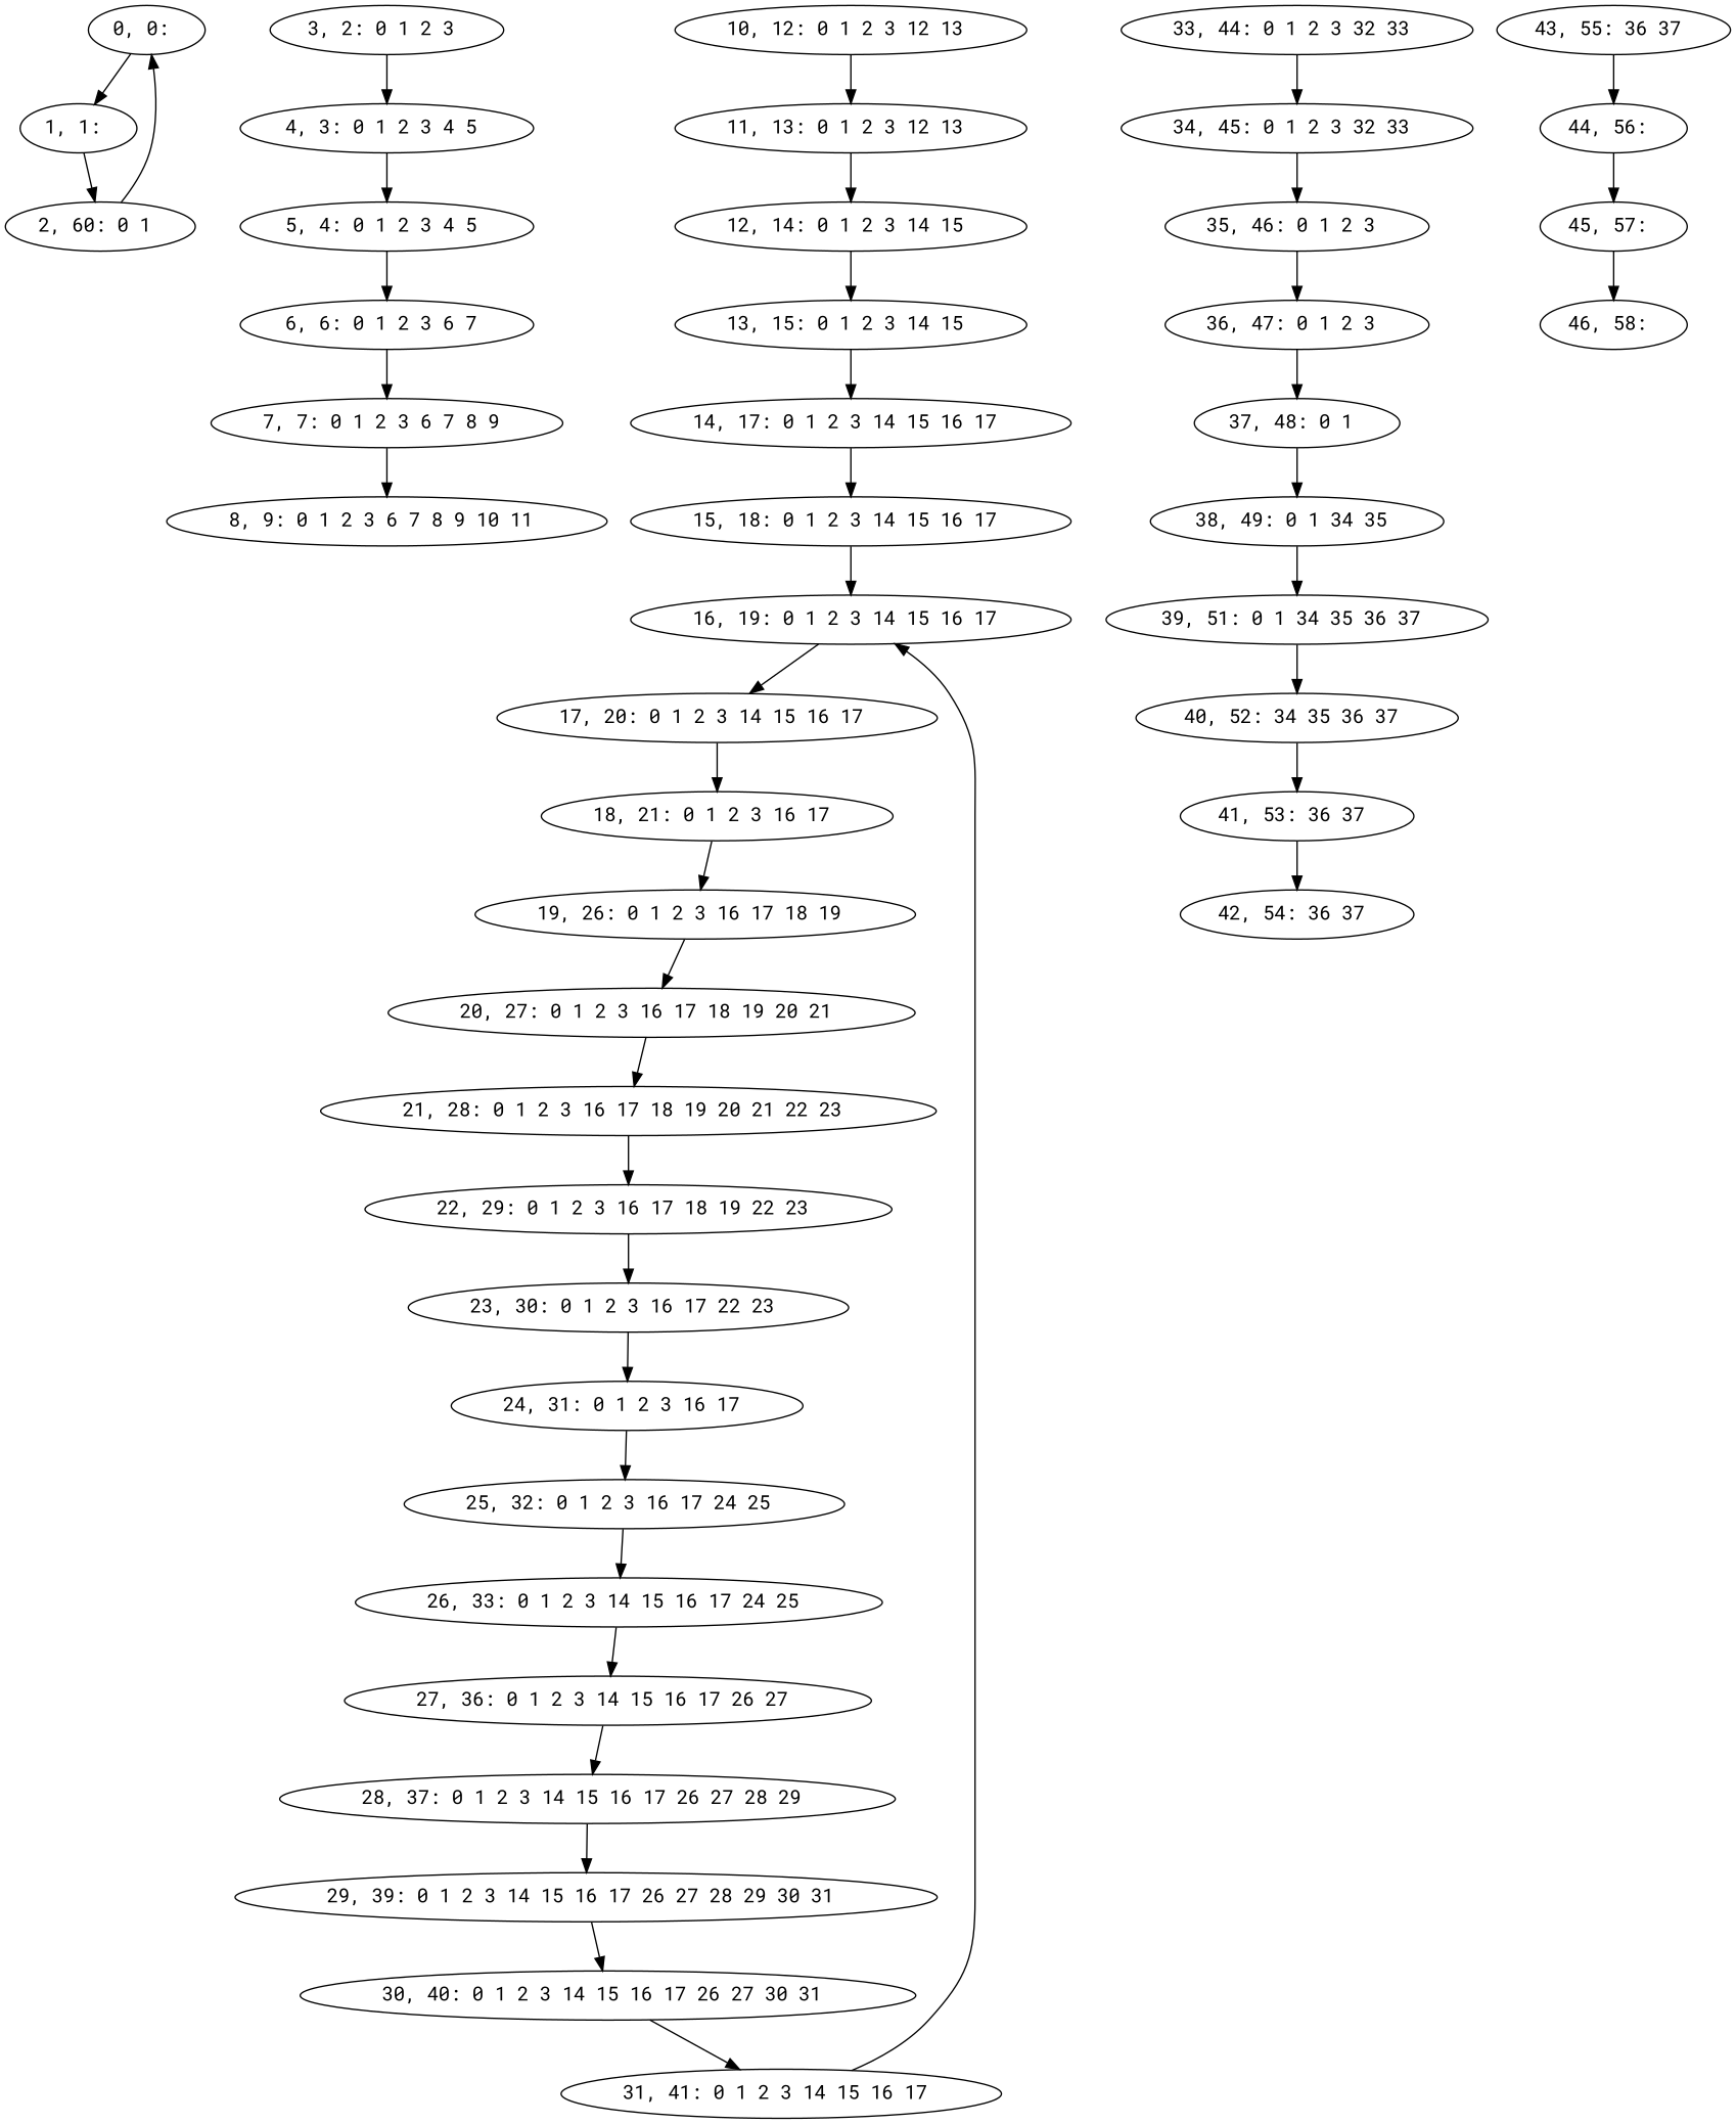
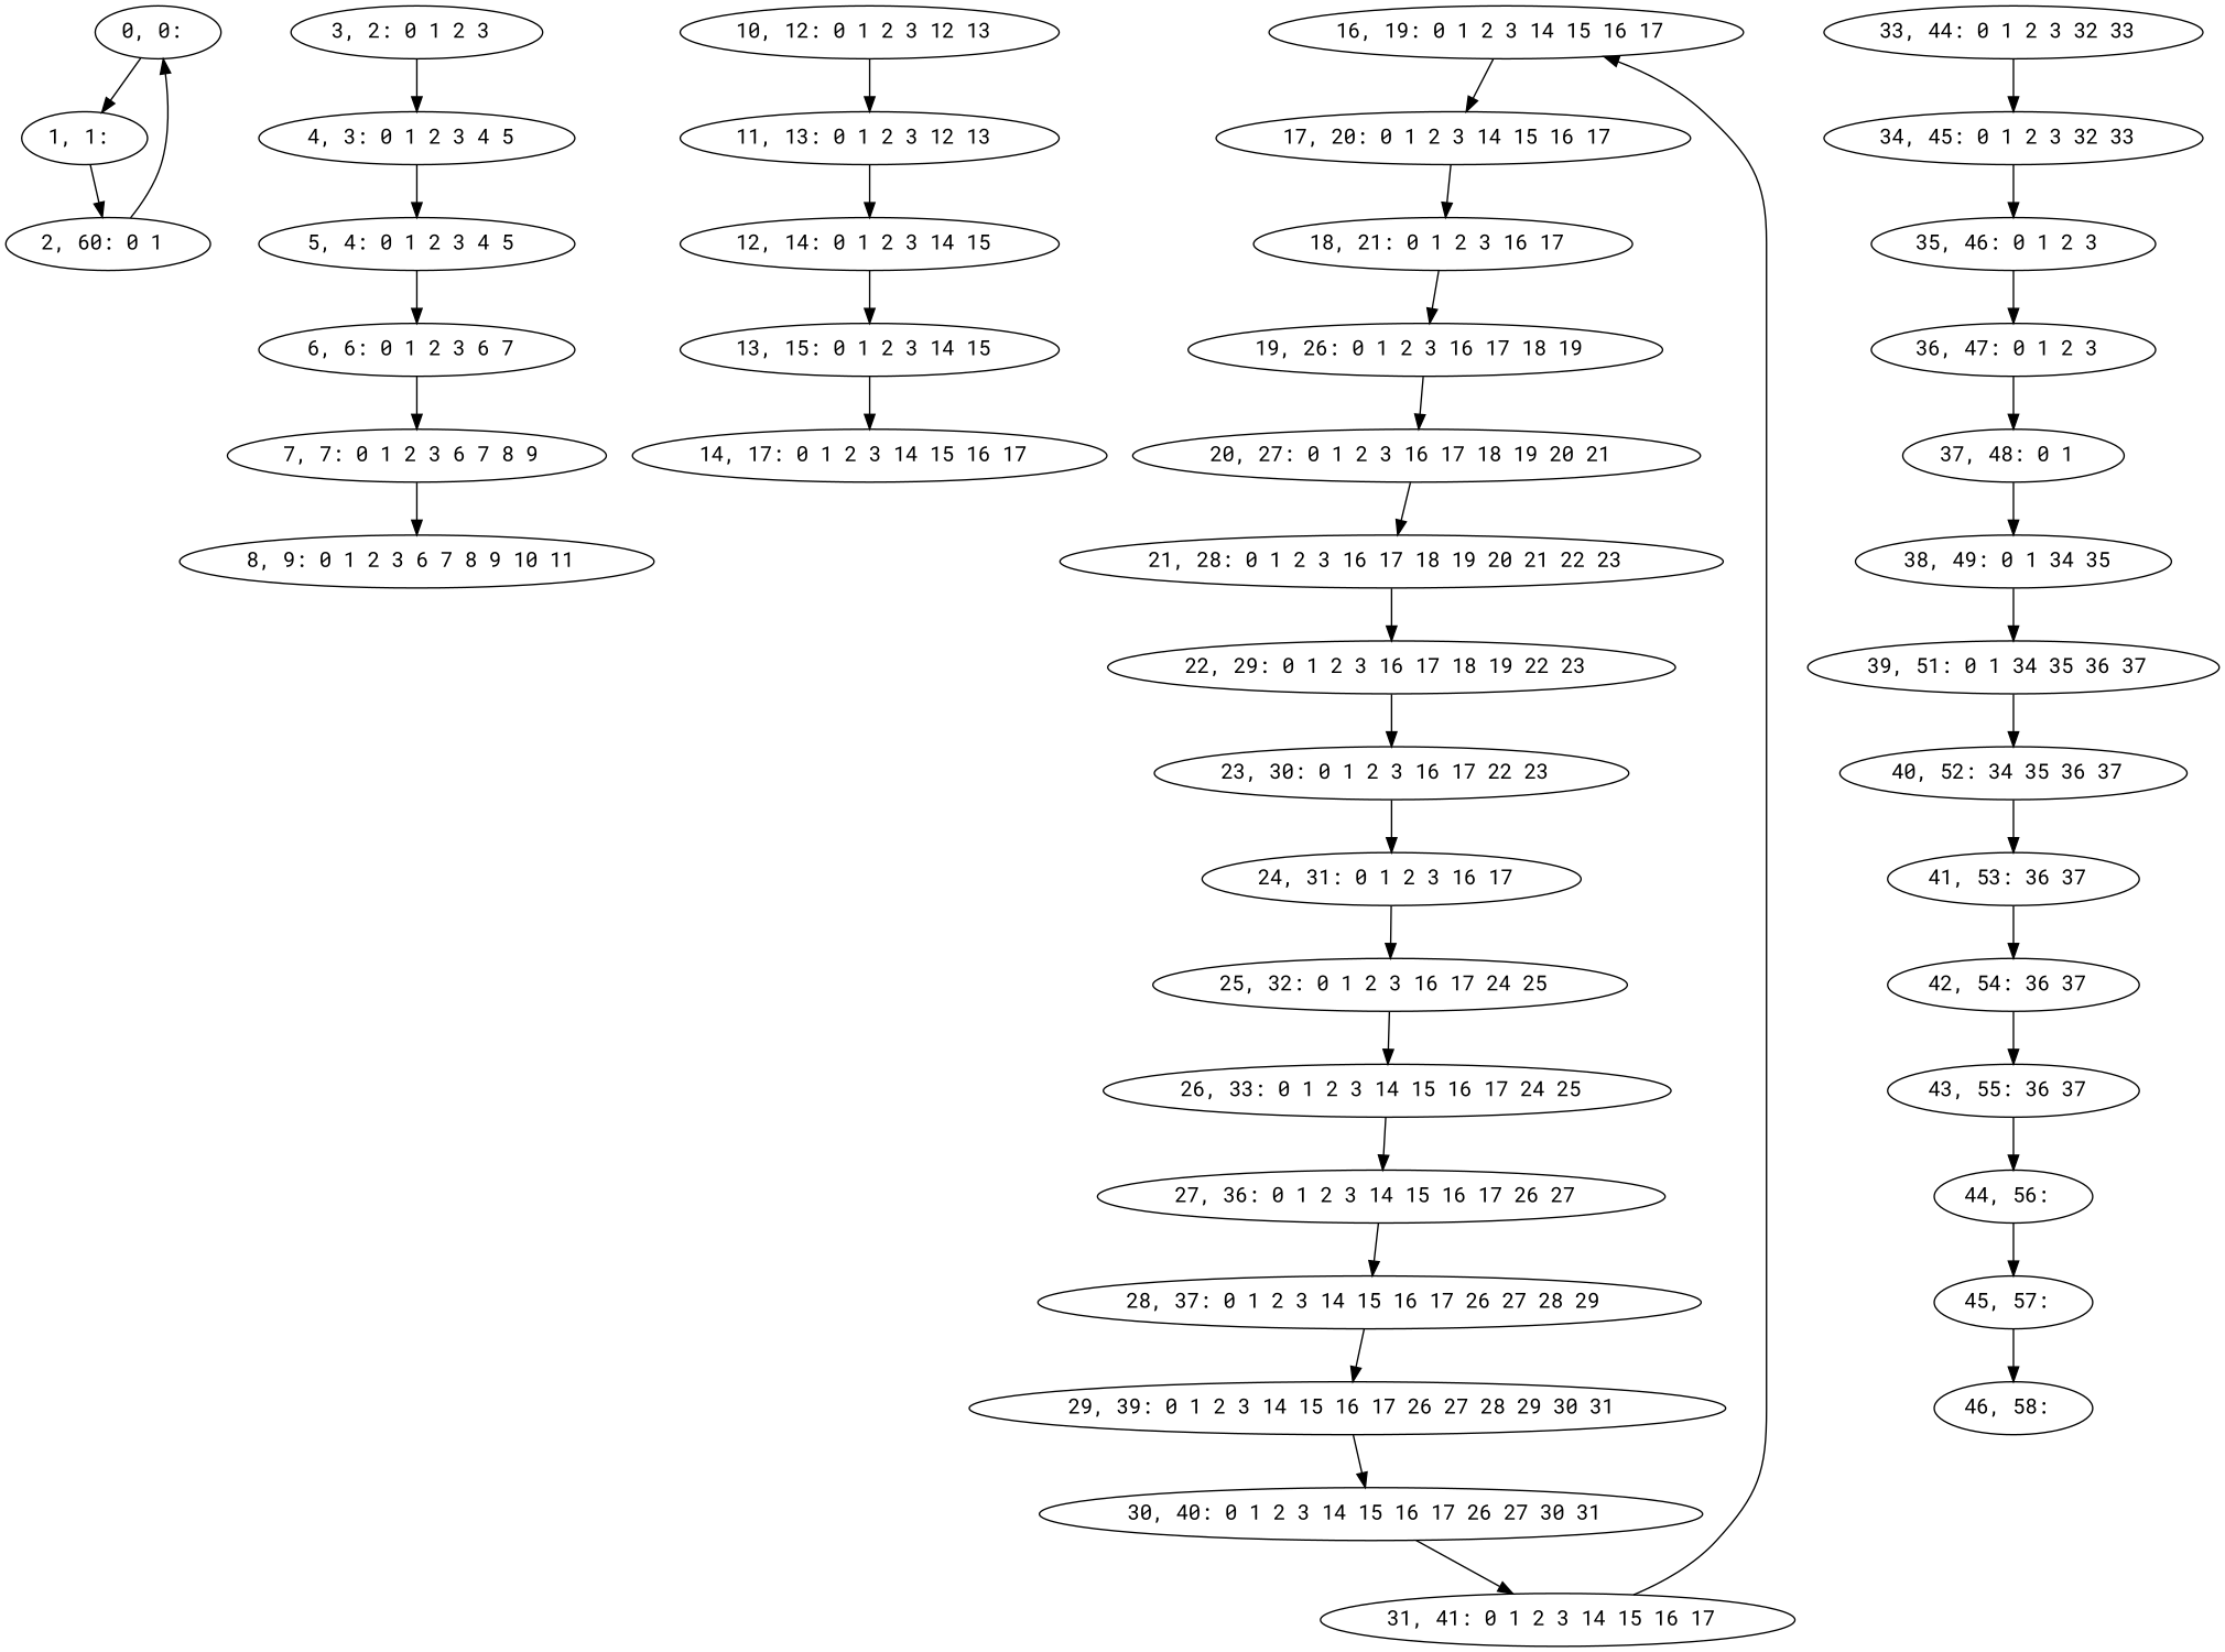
  digraph {
    fontname="Roboto Mono"
    node [fontname="Roboto Mono"]
    edge [fontname="Roboto Mono"]
    n1 [label="0, 0: "]
    n2 [label="1, 1: "]
    n3 [label="2, 60: 0 1 "]
    n4 [label="3, 2: 0 1 2 3 "]
    n5 [label="4, 3: 0 1 2 3 4 5 "]
    n6 [label="5, 4: 0 1 2 3 4 5 "]
    n7 [label="6, 6: 0 1 2 3 6 7 "]
    n8 [label="7, 7: 0 1 2 3 6 7 8 9 "]
    n9 [label="8, 9: 0 1 2 3 6 7 8 9 10 11 "]
    n10 [label="10, 12: 0 1 2 3 12 13 "]
    n11 [label="11, 13: 0 1 2 3 12 13 "]
    n12 [label="12, 14: 0 1 2 3 14 15 "]
    n13 [label="13, 15: 0 1 2 3 14 15 "]
    n14 [label="14, 17: 0 1 2 3 14 15 16 17 "]
-   n15 [label="15, 18: 0 1 2 3 14 15 16 17 "]
    n16 [label="16, 19: 0 1 2 3 14 15 16 17 "]
    n17 [label="17, 20: 0 1 2 3 14 15 16 17 "]
    n18 [label="18, 21: 0 1 2 3 16 17 "]
    n19 [label="19, 26: 0 1 2 3 16 17 18 19 "]
    n20 [label="20, 27: 0 1 2 3 16 17 18 19 20 21 "]
    n21 [label="21, 28: 0 1 2 3 16 17 18 19 20 21 22 23 "]
    n22 [label="22, 29: 0 1 2 3 16 17 18 19 22 23 "]
    n23 [label="23, 30: 0 1 2 3 16 17 22 23 "]
    n24 [label="24, 31: 0 1 2 3 16 17 "]
    n25 [label="25, 32: 0 1 2 3 16 17 24 25 "]
    n26 [label="26, 33: 0 1 2 3 14 15 16 17 24 25 "]
    n27 [label="27, 36: 0 1 2 3 14 15 16 17 26 27 "]
    n28 [label="28, 37: 0 1 2 3 14 15 16 17 26 27 28 29 "]
    n29 [label="29, 39: 0 1 2 3 14 15 16 17 26 27 28 29 30 31 "]
    n30 [label="30, 40: 0 1 2 3 14 15 16 17 26 27 30 31 "]
    n31 [label="31, 41: 0 1 2 3 14 15 16 17 "]
    n32 [label="33, 44: 0 1 2 3 32 33 "]
    n33 [label="34, 45: 0 1 2 3 32 33 "]
    n34 [label="35, 46: 0 1 2 3 "]
    n35 [label="36, 47: 0 1 2 3 "]
    n36 [label="37, 48: 0 1 "]
    n37 [label="38, 49: 0 1 34 35 "]
    n38 [label="39, 51: 0 1 34 35 36 37 "]
    n39 [label="40, 52: 34 35 36 37 "]
    n40 [label="41, 53: 36 37 "]
    n41 [label="42, 54: 36 37 "]
    n42 [label="43, 55: 36 37 "]
    n43 [label="44, 56: "]
    n44 [label="45, 57: "]
    n45 [label="46, 58: "]
    n1 -> n2
    n2 -> n3
    n3 -> n1
    n4 -> n5
    n5 -> n6
    n6 -> n7
    n7 -> n8
    n8 -> n9
    n10 -> n11
    n11 -> n12
    n12 -> n13
    n13 -> n14
-   n14 -> n15
-   n15 -> n16
    n16 -> n17
    n17 -> n18
    n18 -> n19
    n19 -> n20
    n20 -> n21
    n21 -> n22
    n22 -> n23
    n23 -> n24
    n24 -> n25
    n25 -> n26
    n26 -> n27
    n27 -> n28
    n28 -> n29
    n29 -> n30
    n30 -> n31
    n31 -> n16
    n32 -> n33
    n33 -> n34
    n34 -> n35
    n35 -> n36
    n36 -> n37
    n37 -> n38
    n38 -> n39
    n39 -> n40
    n40 -> n41
+   n41 -> n42
    n42 -> n43
    n43 -> n44
    n44 -> n45
  }
